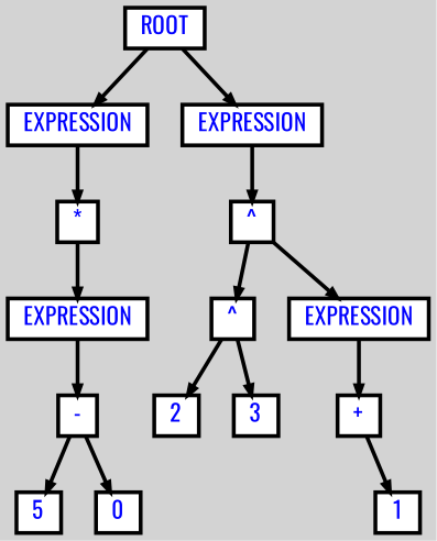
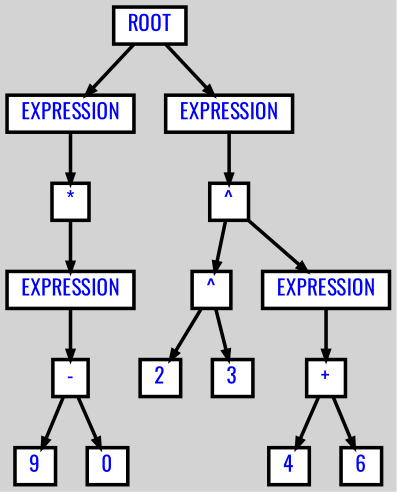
  digraph {
    bgcolor=lightgrey
    fontname=Oswald
    ordering=out
    ranksep=.4
    node [color=black fillcolor=white fixedsize=false fontcolor=blue fontname=Oswald fontsize=12 shape=box style="filled, solid, bold"]
    edge [arrowsize=.5 color=black fontname=Oswald style=bold]
    n1 [height=.25 label=ROOT width=.25]
    n2 [height=.25 label=EXPRESSION width=.25]
    n3 [height=.25 label=EXPRESSION width=.25]
    n4 [height=.25 label="*" width=.25]
    n5 [height=.25 label="^" width=.25]
    n6 [height=.25 label=EXPRESSION width=.25]
    n7 [height=.25 label="-" width=.25]
-   n8 [height=.25 label=5 width=.25]
+   n8 [height=.25 label=9 width=.25]
    n9 [height=.25 label=0 width=.25]
    n10 [height=.25 label="^" width=.25]
    n11 [height=.25 label=EXPRESSION width=.25]
    n12 [height=.25 label=2 width=.25]
    n13 [height=.25 label=3 width=.25]
    n14 [height=.25 label="+" width=.25]
-   n16 [height=.25 label=1 width=.25]
+   n15 [height=.25 label=4 width=.25]
+   n16 [height=.25 label=6 width=.25]
    n1 -> n2
    n1 -> n3
    n2 -> n4
    n3 -> n5
    n4 -> n6
    n5 -> n10
    n5 -> n11
    n6 -> n7
    n7 -> n8
    n7 -> n9
    n10 -> n12
    n10 -> n13
    n11 -> n14
+   n14 -> n15
    n14 -> n16
  }
